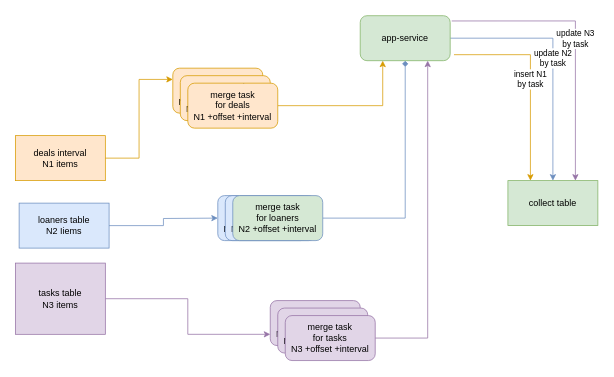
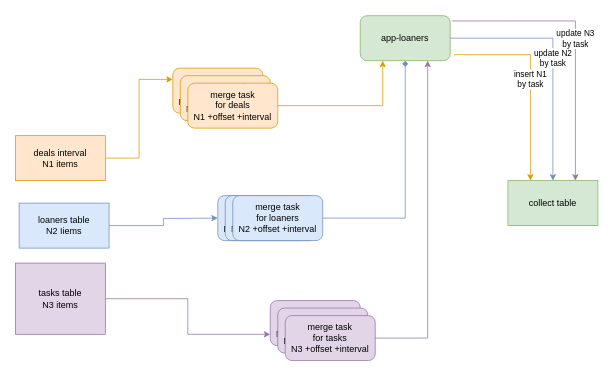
  <mxCell id="0" />
  <mxCell id="1" parent="0" />
  <mxCell id="2" value="&lt;div&gt;deals interval&lt;/div&gt;&lt;div&gt;N1 items&lt;br&gt;&lt;/div&gt;" style="rounded=0;whiteSpace=wrap;html=1;fillColor=#ffe6cc;strokeColor=#d79b00;" vertex="1" parent="1"><mxGeometry x="20" y="180" width="120" height="60" as="geometry" /></mxCell>
  <mxCell id="3" style="edgeStyle=orthogonalEdgeStyle;rounded=0;orthogonalLoop=1;jettySize=auto;html=1;entryX=0;entryY=0.75;entryDx=0;entryDy=0;fillColor=#e1d5e7;strokeColor=#9673a6;" edge="1" parent="1" source="4" target="11"><mxGeometry relative="1" as="geometry" /></mxCell>
  <mxCell id="4" value="&lt;div&gt;tasks table&lt;/div&gt;&lt;div&gt;N3 items&lt;br&gt;&lt;/div&gt;" style="rounded=0;whiteSpace=wrap;html=1;fillColor=#e1d5e7;strokeColor=#9673a6;" vertex="1" parent="1"><mxGeometry x="20" y="350" width="120" height="95" as="geometry" /></mxCell>
  <mxCell id="5" value="&lt;div&gt;loaners table&lt;/div&gt;&lt;div&gt;N2 Iiems&lt;br&gt;&lt;/div&gt;" style="rounded=0;whiteSpace=wrap;html=1;fillColor=#dae8fc;strokeColor=#6c8ebf;" vertex="1" parent="1"><mxGeometry x="25" y="270" width="120" height="60" as="geometry" /></mxCell>
  <mxCell id="6" value="collect table" style="rounded=0;whiteSpace=wrap;html=1;fillColor=#d5e8d4;strokeColor=#82b366;" vertex="1" parent="1"><mxGeometry x="677" y="240" width="120" height="60" as="geometry" /></mxCell>
  <mxCell id="7" value="&lt;div&gt;merge task&lt;/div&gt;&lt;div&gt;for deals&lt;br&gt;&lt;/div&gt;&lt;div&gt;N1 +offset +interval&lt;br&gt;&lt;/div&gt;" style="rounded=1;whiteSpace=wrap;html=1;fillColor=#ffe6cc;strokeColor=#d79b00;" vertex="1" parent="1"><mxGeometry x="230" y="90" width="120" height="60" as="geometry" /></mxCell>
  <mxCell id="8" value="&lt;div&gt;merge task&lt;/div&gt;&lt;div&gt;for deals&lt;br&gt;&lt;/div&gt;&lt;div&gt;N1 +offset +interval&lt;br&gt;&lt;/div&gt;" style="rounded=1;whiteSpace=wrap;html=1;fillColor=#ffe6cc;strokeColor=#d79b00;" vertex="1" parent="1"><mxGeometry x="240" y="100" width="120" height="60" as="geometry" /></mxCell>
  <mxCell id="9" style="edgeStyle=orthogonalEdgeStyle;rounded=0;orthogonalLoop=1;jettySize=auto;html=1;entryX=0.25;entryY=1;entryDx=0;entryDy=0;fillColor=#ffe6cc;strokeColor=#d79b00;" edge="1" parent="1" source="10" target="24"><mxGeometry relative="1" as="geometry" /></mxCell>
  <mxCell id="10" value="&lt;div&gt;merge task&lt;/div&gt;&lt;div&gt;for deals&lt;br&gt;&lt;/div&gt;&lt;div&gt;N1 +offset +interval&lt;br&gt;&lt;/div&gt;" style="rounded=1;whiteSpace=wrap;html=1;fillColor=#ffe6cc;strokeColor=#d79b00;" vertex="1" parent="1"><mxGeometry x="250" y="110" width="120" height="60" as="geometry" /></mxCell>
  <mxCell id="11" value="&lt;div&gt;merge task&lt;/div&gt;&lt;div&gt;for tasks&lt;br&gt;&lt;/div&gt;&lt;div&gt;N3 +offset +interval&lt;br&gt;&lt;/div&gt;" style="rounded=1;whiteSpace=wrap;html=1;fillColor=#e1d5e7;strokeColor=#9673a6;" vertex="1" parent="1"><mxGeometry x="360" y="400" width="120" height="60" as="geometry" /></mxCell>
  <mxCell id="12" value="&lt;div&gt;merge task&lt;/div&gt;&lt;div&gt;for tasks&lt;br&gt;&lt;/div&gt;&lt;div&gt;N3 +offset +interval&lt;br&gt;&lt;/div&gt;" style="rounded=1;whiteSpace=wrap;html=1;fillColor=#e1d5e7;strokeColor=#9673a6;" vertex="1" parent="1"><mxGeometry x="370" y="410" width="120" height="60" as="geometry" /></mxCell>
  <mxCell id="13" style="edgeStyle=orthogonalEdgeStyle;rounded=0;orthogonalLoop=1;jettySize=auto;html=1;entryX=0.75;entryY=1;entryDx=0;entryDy=0;exitX=1;exitY=0.5;exitDx=0;exitDy=0;fillColor=#e1d5e7;strokeColor=#9673a6;" edge="1" parent="1" source="14" target="24"><mxGeometry relative="1" as="geometry" /></mxCell>
  <mxCell id="14" value="&lt;div&gt;merge task&lt;/div&gt;&lt;div&gt;for tasks&lt;br&gt;&lt;/div&gt;&lt;div&gt;N3 +offset +interval&lt;br&gt;&lt;/div&gt;" style="rounded=1;whiteSpace=wrap;html=1;fillColor=#e1d5e7;strokeColor=#9673a6;" vertex="1" parent="1"><mxGeometry x="380" y="420" width="120" height="60" as="geometry" /></mxCell>
  <mxCell id="15" value="&lt;div&gt;merge task&lt;/div&gt;&lt;div&gt;for loaners&lt;br&gt;&lt;/div&gt;&lt;div&gt;N3 +offset +interval&lt;br&gt;&lt;/div&gt;" style="rounded=1;whiteSpace=wrap;html=1;fillColor=#dae8fc;strokeColor=#6c8ebf;" vertex="1" parent="1"><mxGeometry x="290" y="260" width="120" height="60" as="geometry" /></mxCell>
  <mxCell id="16" value="&lt;div&gt;merge task&lt;/div&gt;&lt;div&gt;for loaners&lt;br&gt;&lt;/div&gt;&lt;div&gt;N3 +offset +interval&lt;br&gt;&lt;/div&gt;" style="rounded=1;whiteSpace=wrap;html=1;fillColor=#dae8fc;strokeColor=#6c8ebf;" vertex="1" parent="1"><mxGeometry x="300" y="260" width="120" height="60" as="geometry" /></mxCell>
  <mxCell id="17" style="edgeStyle=orthogonalEdgeStyle;rounded=0;orthogonalLoop=1;jettySize=auto;html=1;entryX=0.5;entryY=1;entryDx=0;entryDy=0;fillColor=#dae8fc;strokeColor=#6c8ebf;endArrow=diamond;" edge="1" parent="1" source="18" target="24"><mxGeometry relative="1" as="geometry" /></mxCell>
- <mxCell id="18" value="&lt;div&gt;merge task&lt;/div&gt;&lt;div&gt;for loaners&lt;br&gt;&lt;/div&gt;&lt;div&gt;N2 +offset +interval&lt;br&gt;&lt;/div&gt;" style="rounded=1;whiteSpace=wrap;html=1;fillColor=#d5e8d4;strokeColor=#6c8ebf;" vertex="1" parent="1"><mxGeometry x="310" y="260" width="120" height="60" as="geometry" /></mxCell>
+ <mxCell id="18" value="&lt;div&gt;merge task&lt;/div&gt;&lt;div&gt;for loaners&lt;br&gt;&lt;/div&gt;&lt;div&gt;N2 +offset +interval&lt;br&gt;&lt;/div&gt;" style="rounded=1;whiteSpace=wrap;html=1;fillColor=#dae8fc;strokeColor=#6c8ebf;" vertex="1" parent="1"><mxGeometry x="310" y="260" width="120" height="60" as="geometry" /></mxCell>
  <mxCell id="19" style="edgeStyle=orthogonalEdgeStyle;rounded=0;orthogonalLoop=1;jettySize=auto;html=1;fillColor=#dae8fc;strokeColor=#6c8ebf;" edge="1" parent="1" source="5"><mxGeometry relative="1" as="geometry"><mxPoint x="290" y="290" as="targetPoint" /></mxGeometry></mxCell>
  <mxCell id="20" style="edgeStyle=orthogonalEdgeStyle;rounded=0;orthogonalLoop=1;jettySize=auto;html=1;entryX=0;entryY=0.25;entryDx=0;entryDy=0;fillColor=#ffe6cc;strokeColor=#d79b00;" edge="1" parent="1" source="2" target="7"><mxGeometry relative="1" as="geometry" /></mxCell>
  <mxCell id="21" value="&lt;div&gt;insert N1&lt;/div&gt;&lt;div&gt;by task&lt;br&gt;&lt;/div&gt;" style="edgeStyle=orthogonalEdgeStyle;rounded=0;orthogonalLoop=1;jettySize=auto;html=1;entryX=0.25;entryY=0;entryDx=0;entryDy=0;exitX=1.042;exitY=0.867;exitDx=0;exitDy=0;exitPerimeter=0;fillColor=#ffe6cc;strokeColor=#d79b00;" edge="1" parent="1" source="24" target="6"><mxGeometry relative="1" as="geometry" /></mxCell>
  <mxCell id="22" value="&lt;div&gt;update N2&lt;/div&gt;&lt;div&gt;by task&lt;br&gt;&lt;/div&gt;" style="edgeStyle=orthogonalEdgeStyle;rounded=0;orthogonalLoop=1;jettySize=auto;html=1;fillColor=#dae8fc;strokeColor=#6c8ebf;" edge="1" parent="1" source="24" target="6"><mxGeometry relative="1" as="geometry" /></mxCell>
  <mxCell id="23" value="&lt;div&gt;update N3&lt;/div&gt;&lt;div&gt;by task&lt;br&gt;&lt;/div&gt;" style="edgeStyle=orthogonalEdgeStyle;rounded=0;orthogonalLoop=1;jettySize=auto;html=1;entryX=0.75;entryY=0;entryDx=0;entryDy=0;exitX=1.017;exitY=0.117;exitDx=0;exitDy=0;exitPerimeter=0;fillColor=#e1d5e7;strokeColor=#9673a6;" edge="1" parent="1" source="24" target="6"><mxGeometry relative="1" as="geometry"><mxPoint x="610" y="30" as="sourcePoint" /></mxGeometry></mxCell>
- <mxCell id="24" value="app-service" style="rounded=1;whiteSpace=wrap;html=1;fillColor=#d5e8d4;strokeColor=#82b366;" vertex="1" parent="1"><mxGeometry x="480" y="20" width="120" height="60" as="geometry" /></mxCell>
+ <mxCell id="24" value="app-loaners" style="rounded=1;whiteSpace=wrap;html=1;fillColor=#d5e8d4;strokeColor=#82b366;" vertex="1" parent="1"><mxGeometry x="480" y="20" width="120" height="60" as="geometry" /></mxCell>
